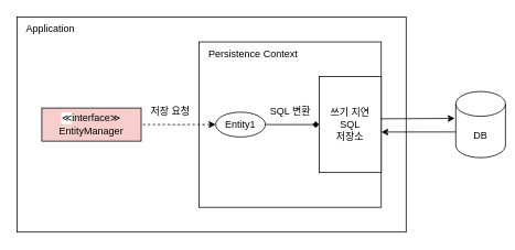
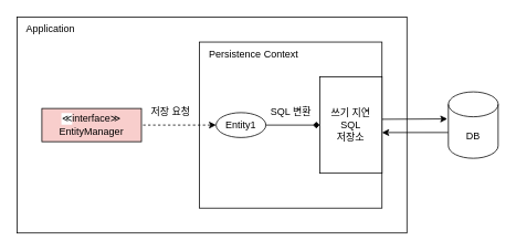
  <mxCell id="0" />
  <mxCell id="1" parent="0" />
  <mxCell id="2" value="" style="rounded=0;whiteSpace=wrap;html=1;" parent="1" vertex="1"><mxGeometry x="20" y="20" width="470" height="260" as="geometry" /></mxCell>
  <mxCell id="3" value="" style="rounded=0;whiteSpace=wrap;html=1;fontSize=12;" parent="1" vertex="1"><mxGeometry x="240" y="50" width="220" height="200" as="geometry" /></mxCell>
  <mxCell id="4" style="edgeStyle=none;html=1;startArrow=none;startFill=0;entryX=-0.02;entryY=0.407;entryDx=0;entryDy=0;entryPerimeter=0;" parent="1" target="9" edge="1"><mxGeometry relative="1" as="geometry"><mxPoint x="460" y="143" as="sourcePoint" /><mxPoint x="438" y="140" as="targetPoint" /></mxGeometry></mxCell>
  <mxCell id="5" style="edgeStyle=none;html=1;entryX=0;entryY=0.612;entryDx=0;entryDy=0;entryPerimeter=0;startArrow=classic;startFill=1;endArrow=none;endFill=0;" parent="1" target="9" edge="1"><mxGeometry relative="1" as="geometry"><mxPoint x="460" y="159" as="sourcePoint" /><mxPoint x="490" y="159" as="targetPoint" /></mxGeometry></mxCell>
  <mxCell id="6" value="Persistence Context" style="text;html=1;align=center;verticalAlign=middle;resizable=0;points=[];autosize=1;strokeColor=none;fillColor=none;" parent="1" vertex="1"><mxGeometry x="240" y="50" width="130" height="30" as="geometry" /></mxCell>
  <mxCell id="7" value="" style="edgeStyle=none;html=1;endArrow=diamond;" edge="1" parent="1" source="8" target="14"><mxGeometry relative="1" as="geometry" /></mxCell>
  <mxCell id="8" value="Entity1" style="ellipse;whiteSpace=wrap;html=1;" parent="1" vertex="1"><mxGeometry x="260" y="135" width="60" height="30" as="geometry" /></mxCell>
- <mxCell id="9" value="DB" style="shape=cylinder3;whiteSpace=wrap;html=1;boundedLbl=1;backgroundOutline=1;size=15;" parent="1" vertex="1"><mxGeometry x="550" y="110" width="60" height="80" as="geometry" /></mxCell>
+ <mxCell id="9" value="DB" style="shape=cylinder3;whiteSpace=wrap;html=1;boundedLbl=1;backgroundOutline=1;size=15;" parent="1" vertex="1"><mxGeometry x="540" y="110" width="60" height="80" as="geometry" /></mxCell>
  <mxCell id="10" style="edgeStyle=none;html=1;exitX=1;exitY=0.5;exitDx=0;exitDy=0;dashed=1;entryX=0;entryY=0.5;entryDx=0;entryDy=0;" parent="1" edge="1" target="8"><mxGeometry relative="1" as="geometry"><mxPoint x="160" y="150" as="sourcePoint" /><mxPoint x="240" y="150" as="targetPoint" /></mxGeometry></mxCell>
  <mxCell id="11" value="저장 요청" style="text;html=1;align=center;verticalAlign=middle;resizable=0;points=[];autosize=1;strokeColor=none;fillColor=none;" parent="1" vertex="1"><mxGeometry x="170" y="120" width="70" height="30" as="geometry" /></mxCell>
  <mxCell id="12" value="Application" style="text;html=1;align=center;verticalAlign=middle;resizable=0;points=[];autosize=1;strokeColor=none;fillColor=none;" parent="1" vertex="1"><mxGeometry x="20" y="20" width="80" height="30" as="geometry" /></mxCell>
  <mxCell id="13" value="&lt;span style=&quot;border-color: var(--border-color); color: rgb(17, 17, 17); font-family: Roboto, sans-serif; text-align: left; background-color: rgb(255, 255, 255);&quot;&gt;&lt;font style=&quot;border-color: var(--border-color);&quot;&gt;≪&lt;/font&gt;&lt;/span&gt;interface≫&lt;br style=&quot;border-color: var(--border-color);&quot;&gt;EntityManager" style="rounded=0;whiteSpace=wrap;html=1;fontSize=12;fillColor=#f8cecc;" parent="1" vertex="1"><mxGeometry x="50" y="130" width="120" height="40" as="geometry" /></mxCell>
  <mxCell id="14" value="쓰기 지연&lt;br&gt;SQL&lt;br&gt;저장소" style="rounded=0;whiteSpace=wrap;html=1;fontSize=12;" vertex="1" parent="1"><mxGeometry x="385" y="92" width="75" height="116" as="geometry" /></mxCell>
  <mxCell id="15" value="SQL 변환" style="text;html=1;align=center;verticalAlign=middle;resizable=0;points=[];autosize=1;strokeColor=none;fillColor=none;" vertex="1" parent="1"><mxGeometry x="315" y="120" width="70" height="30" as="geometry" /></mxCell>
